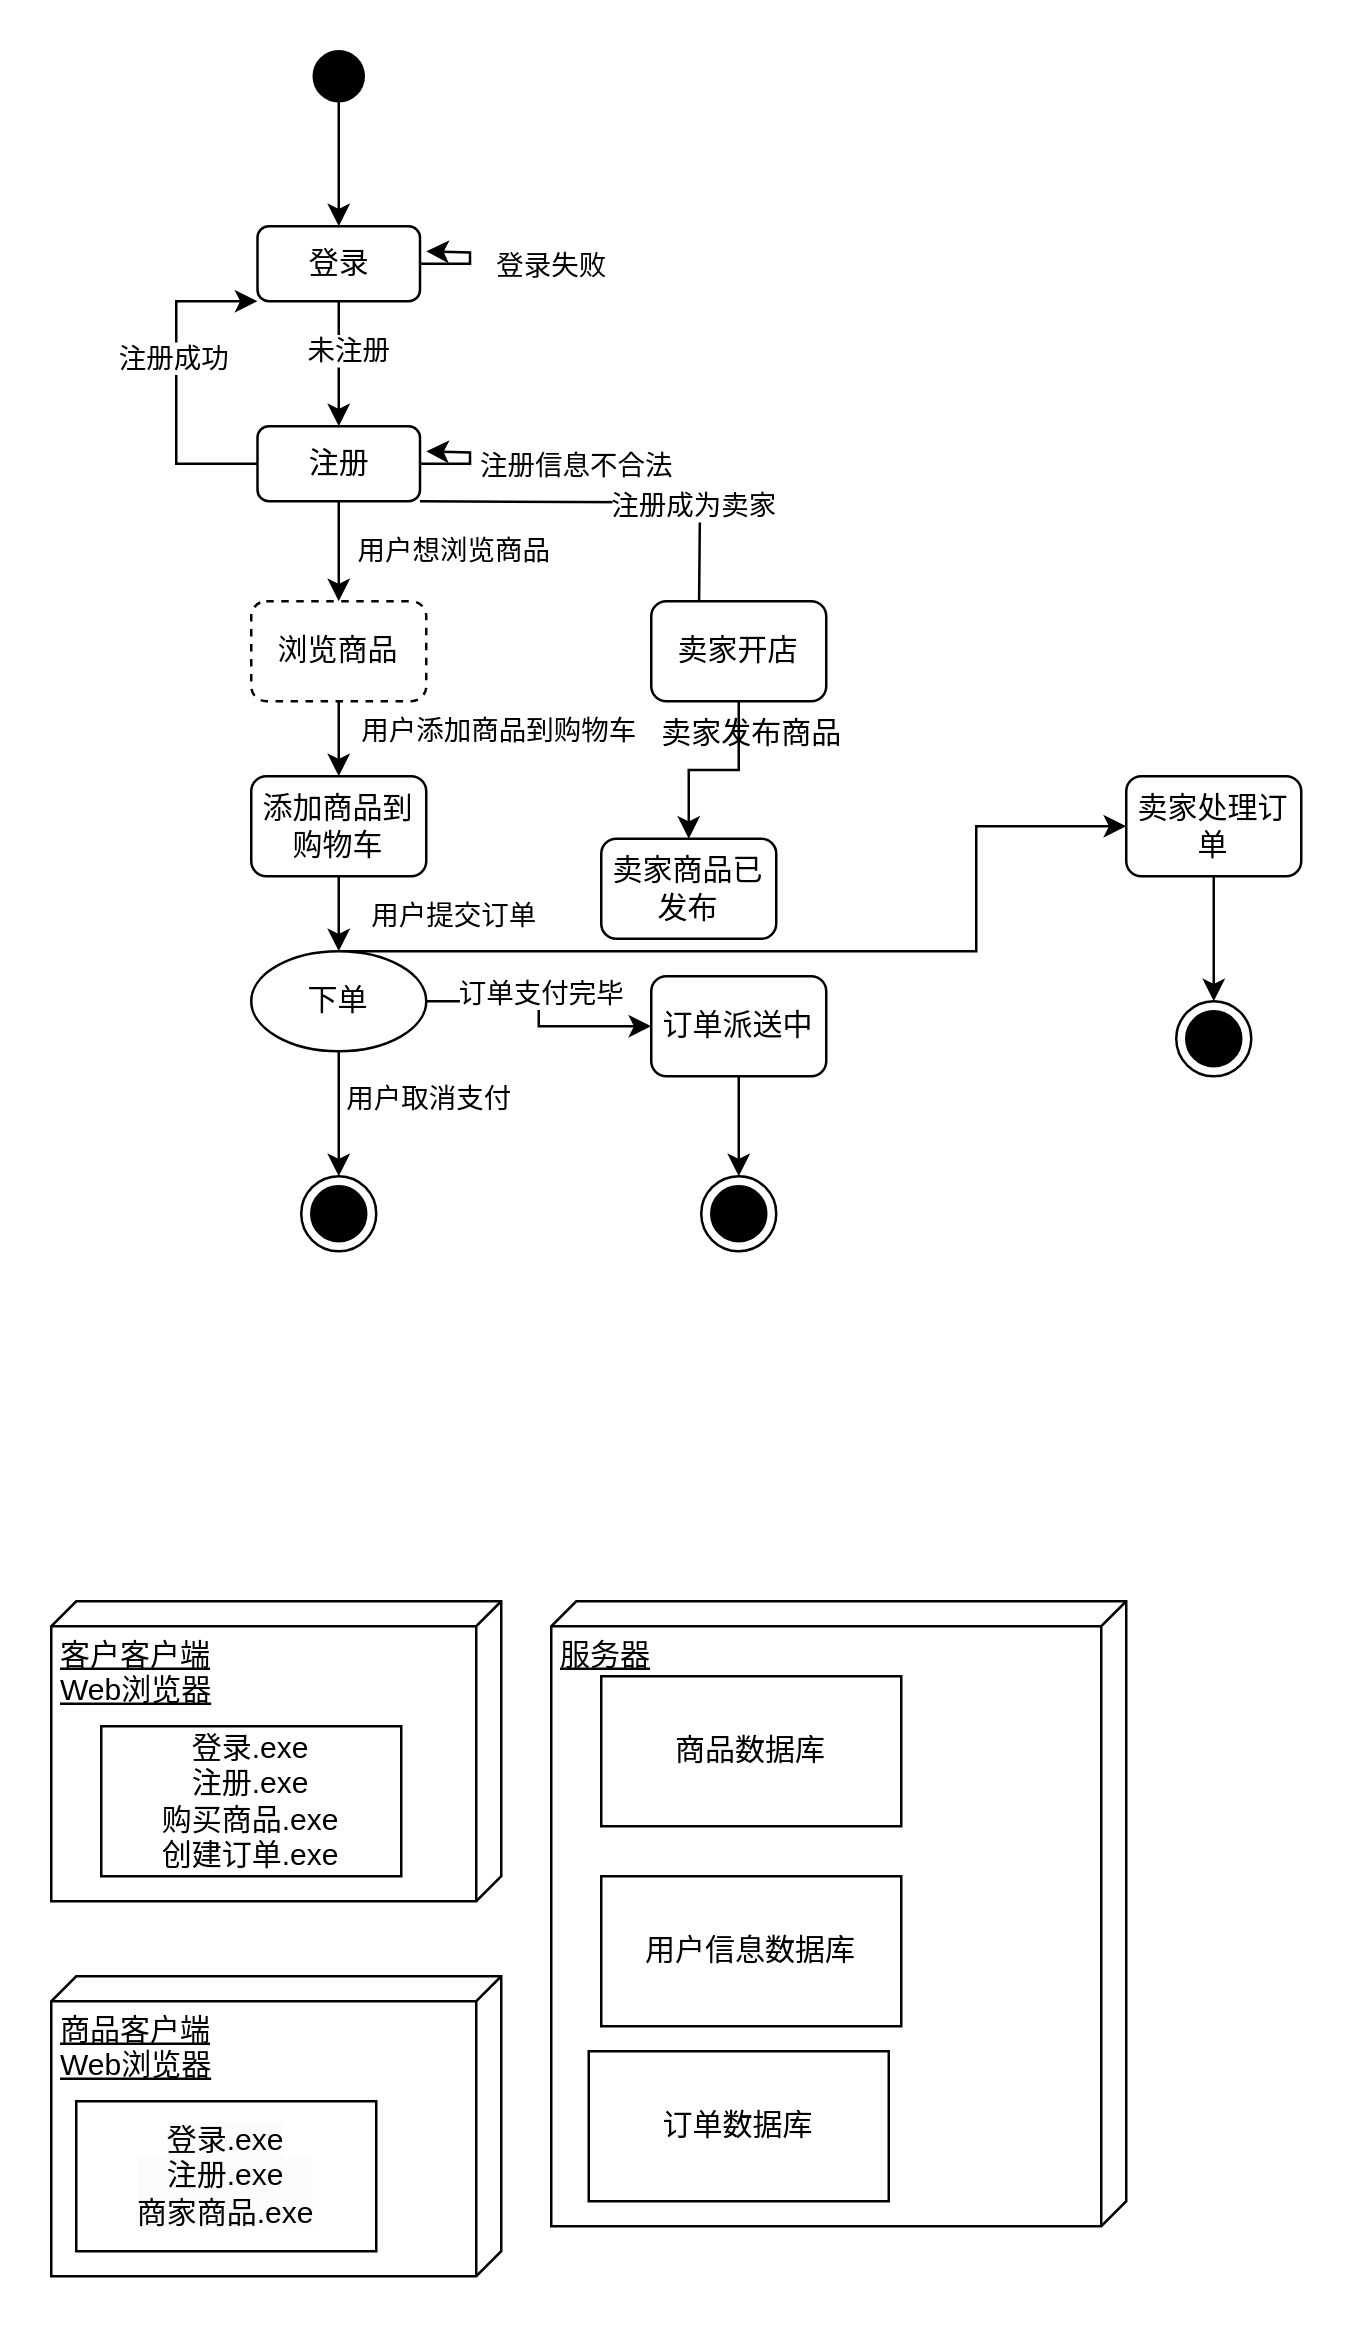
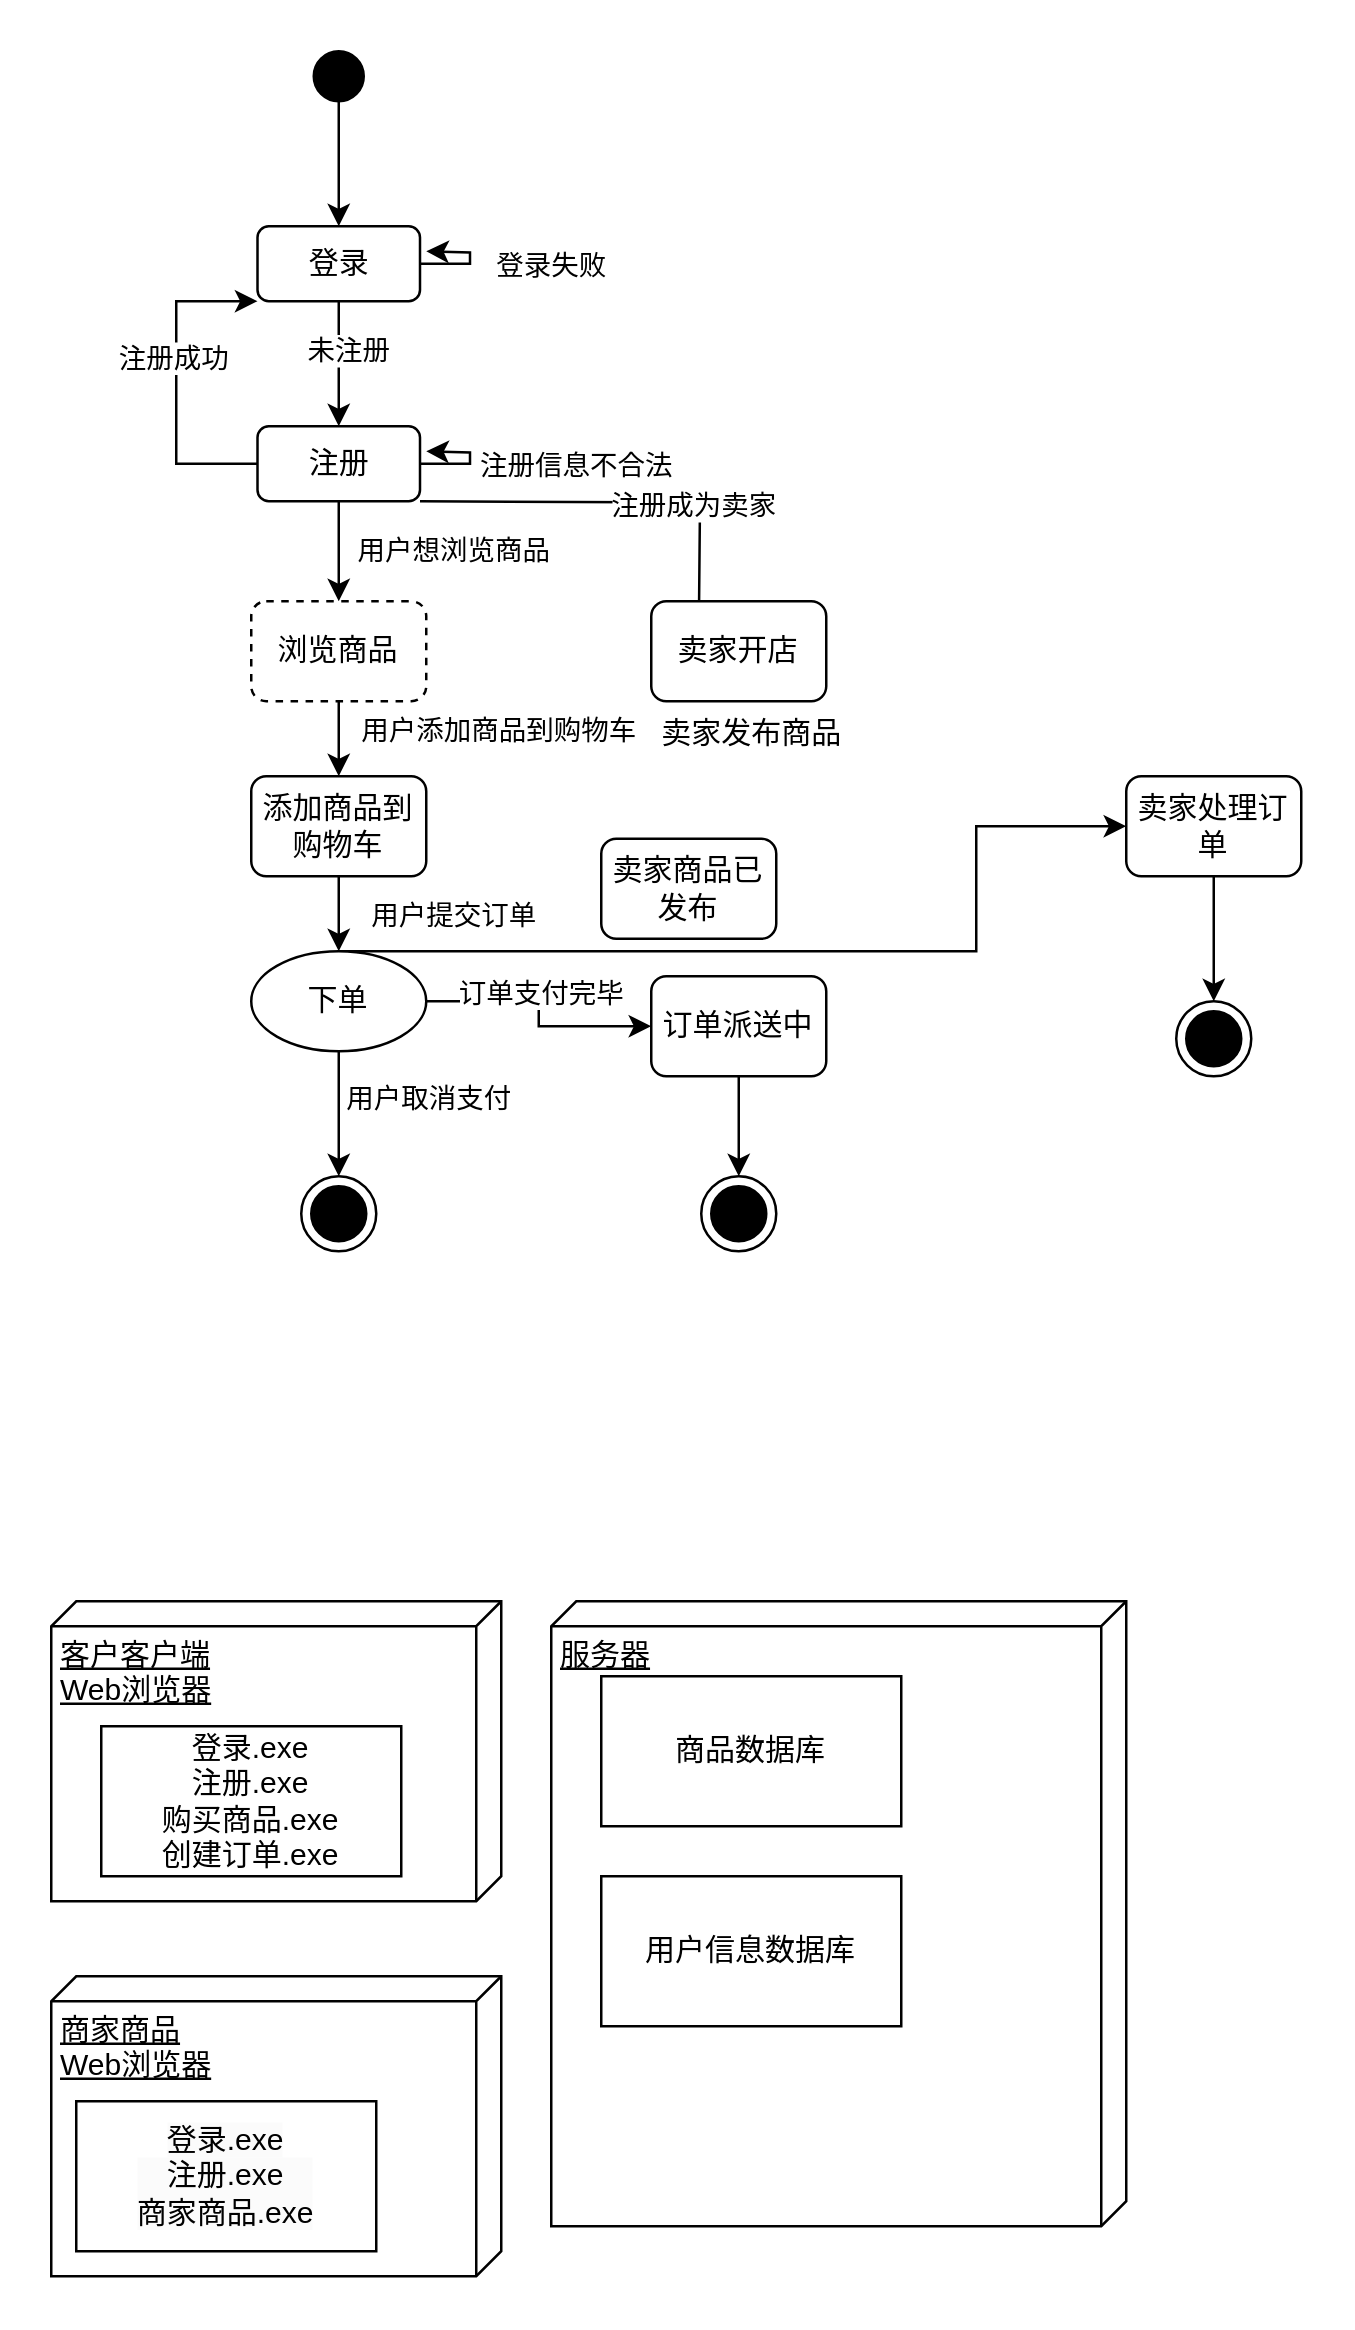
  <mxCell id="0" />
  <mxCell id="1" parent="0" />
  <mxCell id="2" style="edgeStyle=orthogonalEdgeStyle;rounded=0;orthogonalLoop=1;jettySize=auto;html=1;entryX=0.5;entryY=0;entryDx=0;entryDy=0;" edge="1" parent="1" source="3" target="8"><mxGeometry relative="1" as="geometry" /></mxCell>
  <mxCell id="3" value="" style="ellipse;fillColor=strokeColor;html=1;" vertex="1" parent="1"><mxGeometry x="125" y="20" width="20" height="20" as="geometry" /></mxCell>
  <mxCell id="4" style="edgeStyle=orthogonalEdgeStyle;rounded=0;orthogonalLoop=1;jettySize=auto;html=1;" edge="1" parent="1" source="8" target="17"><mxGeometry relative="1" as="geometry" /></mxCell>
  <mxCell id="5" value="未注册" style="edgeLabel;html=1;align=center;verticalAlign=middle;resizable=0;points=[];" vertex="1" connectable="0" parent="4"><mxGeometry x="-0.225" y="3" relative="1" as="geometry"><mxPoint as="offset" /></mxGeometry></mxCell>
  <mxCell id="6" style="edgeStyle=orthogonalEdgeStyle;rounded=0;orthogonalLoop=1;jettySize=auto;html=1;" edge="1" parent="1" source="8"><mxGeometry relative="1" as="geometry"><mxPoint x="170" y="100" as="targetPoint" /></mxGeometry></mxCell>
  <mxCell id="7" value="登录失败" style="edgeLabel;html=1;align=center;verticalAlign=middle;resizable=0;points=[];" vertex="1" connectable="0" parent="6"><mxGeometry x="0.001" y="-2" relative="1" as="geometry"><mxPoint x="30" y="1" as="offset" /></mxGeometry></mxCell>
  <mxCell id="8" value="登录" style="rounded=1;whiteSpace=wrap;html=1;" vertex="1" parent="1"><mxGeometry x="102.5" y="90" width="65" height="30" as="geometry" /></mxCell>
  <mxCell id="9" style="edgeStyle=orthogonalEdgeStyle;rounded=0;orthogonalLoop=1;jettySize=auto;html=1;" edge="1" parent="1" source="17"><mxGeometry relative="1" as="geometry"><mxPoint x="170" y="180" as="targetPoint" /></mxGeometry></mxCell>
  <mxCell id="10" value="注册信息不合法" style="edgeLabel;html=1;align=center;verticalAlign=middle;resizable=0;points=[];" vertex="1" connectable="0" parent="9"><mxGeometry x="-0.318" relative="1" as="geometry"><mxPoint x="48" as="offset" /></mxGeometry></mxCell>
  <mxCell id="11" style="edgeStyle=orthogonalEdgeStyle;rounded=0;orthogonalLoop=1;jettySize=auto;html=1;entryX=0;entryY=1;entryDx=0;entryDy=0;" edge="1" parent="1" source="17" target="8"><mxGeometry relative="1" as="geometry"><Array as="points"><mxPoint x="70" y="185" /><mxPoint x="70" y="120" /></Array></mxGeometry></mxCell>
  <mxCell id="12" value="注册成功" style="edgeLabel;html=1;align=center;verticalAlign=middle;resizable=0;points=[];" vertex="1" connectable="0" parent="11"><mxGeometry x="0.154" y="2" relative="1" as="geometry"><mxPoint as="offset" /></mxGeometry></mxCell>
  <mxCell id="13" style="edgeStyle=orthogonalEdgeStyle;rounded=0;orthogonalLoop=1;jettySize=auto;html=1;entryX=0.5;entryY=0;entryDx=0;entryDy=0;" edge="1" parent="1" source="17" target="20"><mxGeometry relative="1" as="geometry" /></mxCell>
  <mxCell id="14" value="用户想浏览商品" style="edgeLabel;html=1;align=center;verticalAlign=middle;resizable=0;points=[];" vertex="1" connectable="0" parent="13"><mxGeometry x="-0.486" y="2" relative="1" as="geometry"><mxPoint x="43" y="9" as="offset" /></mxGeometry></mxCell>
  <mxCell id="15" style="edgeStyle=orthogonalEdgeStyle;rounded=0;orthogonalLoop=1;jettySize=auto;html=1;entryX=0.5;entryY=0;entryDx=0;entryDy=0;" edge="1" parent="1"><mxGeometry relative="1" as="geometry"><mxPoint x="167.5" y="200.002" as="sourcePoint" /><mxPoint x="279" y="254.97" as="targetPoint" /></mxGeometry></mxCell>
  <mxCell id="16" value="注册成为卖家" style="edgeLabel;html=1;align=center;verticalAlign=middle;resizable=0;points=[];" vertex="1" connectable="0" parent="15"><mxGeometry x="0.308" y="-1" relative="1" as="geometry"><mxPoint as="offset" /></mxGeometry></mxCell>
  <mxCell id="17" value="注册" style="rounded=1;whiteSpace=wrap;html=1;" vertex="1" parent="1"><mxGeometry x="102.5" y="170" width="65" height="30" as="geometry" /></mxCell>
  <mxCell id="18" style="edgeStyle=orthogonalEdgeStyle;rounded=0;orthogonalLoop=1;jettySize=auto;html=1;entryX=0.5;entryY=0;entryDx=0;entryDy=0;" edge="1" parent="1" source="20" target="29"><mxGeometry relative="1" as="geometry" /></mxCell>
  <mxCell id="19" value="用户添加商品到购物车" style="edgeLabel;html=1;align=center;verticalAlign=middle;resizable=0;points=[];" vertex="1" connectable="0" parent="18"><mxGeometry x="-0.655" y="-1" relative="1" as="geometry"><mxPoint x="64" y="2" as="offset" /></mxGeometry></mxCell>
  <mxCell id="20" value="浏览商品" style="rounded=1;whiteSpace=wrap;html=1;dashed=1;" vertex="1" parent="1"><mxGeometry x="100" y="240" width="70" height="40" as="geometry" /></mxCell>
  <mxCell id="21" style="edgeStyle=orthogonalEdgeStyle;rounded=0;orthogonalLoop=1;jettySize=auto;html=1;entryX=0.5;entryY=0;entryDx=0;entryDy=0;" edge="1" parent="1" source="26" target="30"><mxGeometry relative="1" as="geometry" /></mxCell>
  <mxCell id="22" value="用户取消支付" style="edgeLabel;html=1;align=center;verticalAlign=middle;resizable=0;points=[];" vertex="1" connectable="0" parent="21"><mxGeometry x="-0.29" y="1" relative="1" as="geometry"><mxPoint x="34" as="offset" /></mxGeometry></mxCell>
  <mxCell id="23" style="edgeStyle=orthogonalEdgeStyle;rounded=0;orthogonalLoop=1;jettySize=auto;html=1;entryX=0;entryY=0.5;entryDx=0;entryDy=0;" edge="1" parent="1" source="26" target="32"><mxGeometry relative="1" as="geometry" /></mxCell>
  <mxCell id="24" value="订单支付完毕" style="edgeLabel;html=1;align=center;verticalAlign=middle;resizable=0;points=[];" vertex="1" connectable="0" parent="23"><mxGeometry x="0.026" relative="1" as="geometry"><mxPoint y="-10" as="offset" /></mxGeometry></mxCell>
  <mxCell id="25" style="edgeStyle=orthogonalEdgeStyle;rounded=0;orthogonalLoop=1;jettySize=auto;html=1;entryX=0;entryY=0.5;entryDx=0;entryDy=0;" edge="1" parent="1" source="26" target="39"><mxGeometry relative="1" as="geometry"><Array as="points"><mxPoint x="390" y="380" /><mxPoint x="390" y="330" /></Array></mxGeometry></mxCell>
  <mxCell id="26" value="下单" style="ellipse;whiteSpace=wrap;html=1;" vertex="1" parent="1"><mxGeometry x="100" y="380" width="70" height="40" as="geometry" /></mxCell>
  <mxCell id="27" style="edgeStyle=orthogonalEdgeStyle;rounded=0;orthogonalLoop=1;jettySize=auto;html=1;entryX=0.5;entryY=0;entryDx=0;entryDy=0;" edge="1" parent="1" source="29" target="26"><mxGeometry relative="1" as="geometry" /></mxCell>
  <mxCell id="28" value="用户提交订单" style="edgeLabel;html=1;align=center;verticalAlign=middle;resizable=0;points=[];" vertex="1" connectable="0" parent="27"><mxGeometry x="0.404" relative="1" as="geometry"><mxPoint x="45" as="offset" /></mxGeometry></mxCell>
  <mxCell id="29" value="添加商品到购物车" style="rounded=1;whiteSpace=wrap;html=1;" vertex="1" parent="1"><mxGeometry x="100" y="310" width="70" height="40" as="geometry" /></mxCell>
  <mxCell id="30" value="" style="ellipse;html=1;shape=endState;fillColor=strokeColor;" vertex="1" parent="1"><mxGeometry x="120" y="470" width="30" height="30" as="geometry" /></mxCell>
  <mxCell id="31" style="edgeStyle=orthogonalEdgeStyle;rounded=0;orthogonalLoop=1;jettySize=auto;html=1;entryX=0.5;entryY=0;entryDx=0;entryDy=0;" edge="1" parent="1" source="32" target="33"><mxGeometry relative="1" as="geometry" /></mxCell>
  <mxCell id="32" value="订单派送中" style="rounded=1;whiteSpace=wrap;html=1;" vertex="1" parent="1"><mxGeometry x="260" y="390" width="70" height="40" as="geometry" /></mxCell>
  <mxCell id="33" value="" style="ellipse;html=1;shape=endState;fillColor=strokeColor;" vertex="1" parent="1"><mxGeometry x="280" y="470" width="30" height="30" as="geometry" /></mxCell>
- <mxCell id="34" style="edgeStyle=orthogonalEdgeStyle;rounded=0;orthogonalLoop=1;jettySize=auto;html=1;entryX=0.5;entryY=0;entryDx=0;entryDy=0;" edge="1" parent="1" source="35" target="36"><mxGeometry relative="1" as="geometry" /></mxCell>
  <mxCell id="35" value="卖家开店" style="rounded=1;whiteSpace=wrap;html=1;" vertex="1" parent="1"><mxGeometry x="260" y="240" width="70" height="40" as="geometry" /></mxCell>
  <mxCell id="36" value="卖家商品已发布" style="rounded=1;whiteSpace=wrap;html=1;" vertex="1" parent="1"><mxGeometry x="240" y="335" width="70" height="40" as="geometry" /></mxCell>
  <mxCell id="37" value="卖家发布商品" style="text;html=1;align=center;verticalAlign=middle;resizable=0;points=[];autosize=1;strokeColor=none;fillColor=none;" vertex="1" parent="1"><mxGeometry x="250" y="278" width="100" height="30" as="geometry" /></mxCell>
  <mxCell id="38" style="edgeStyle=orthogonalEdgeStyle;rounded=0;orthogonalLoop=1;jettySize=auto;html=1;entryX=0.5;entryY=0;entryDx=0;entryDy=0;" edge="1" parent="1" source="39" target="40"><mxGeometry relative="1" as="geometry" /></mxCell>
  <mxCell id="39" value="卖家处理订单" style="rounded=1;whiteSpace=wrap;html=1;" vertex="1" parent="1"><mxGeometry x="450" y="310" width="70" height="40" as="geometry" /></mxCell>
  <mxCell id="40" value="" style="ellipse;html=1;shape=endState;fillColor=strokeColor;" vertex="1" parent="1"><mxGeometry x="470" y="400" width="30" height="30" as="geometry" /></mxCell>
  <mxCell id="41" value="客户客户端&lt;div&gt;Web浏览器&lt;/div&gt;" style="verticalAlign=top;align=left;spacingTop=8;spacingLeft=2;spacingRight=12;shape=cube;size=10;direction=south;fontStyle=4;html=1;whiteSpace=wrap;" vertex="1" parent="1"><mxGeometry x="20" y="640" width="180" height="120" as="geometry" /></mxCell>
- <mxCell id="42" value="商品客户端&lt;div&gt;Web浏览器&lt;/div&gt;&lt;div&gt;&lt;br&gt;&lt;/div&gt;&lt;div&gt;&lt;br&gt;&lt;/div&gt;" style="verticalAlign=top;align=left;spacingTop=8;spacingLeft=2;spacingRight=12;shape=cube;size=10;direction=south;fontStyle=4;html=1;whiteSpace=wrap;" vertex="1" parent="1"><mxGeometry x="20" y="790" width="180" height="120" as="geometry" /></mxCell>
+ <mxCell id="42" value="商家商品&lt;div&gt;Web浏览器&lt;/div&gt;&lt;div&gt;&lt;br&gt;&lt;/div&gt;&lt;div&gt;&lt;br&gt;&lt;/div&gt;" style="verticalAlign=top;align=left;spacingTop=8;spacingLeft=2;spacingRight=12;shape=cube;size=10;direction=south;fontStyle=4;html=1;whiteSpace=wrap;" vertex="1" parent="1"><mxGeometry x="20" y="790" width="180" height="120" as="geometry" /></mxCell>
  <mxCell id="43" value="服务器" style="verticalAlign=top;align=left;spacingTop=8;spacingLeft=2;spacingRight=12;shape=cube;size=10;direction=south;fontStyle=4;html=1;whiteSpace=wrap;" vertex="1" parent="1"><mxGeometry x="220" y="640" width="230" height="250" as="geometry" /></mxCell>
  <mxCell id="44" value="&lt;span style=&quot;color: rgb(0, 0, 0); font-family: Helvetica; font-size: 12px; font-style: normal; font-variant-ligatures: normal; font-variant-caps: normal; font-weight: 400; letter-spacing: normal; orphans: 2; text-align: center; text-indent: 0px; text-transform: none; widows: 2; word-spacing: 0px; -webkit-text-stroke-width: 0px; white-space: normal; background-color: rgb(251, 251, 251); text-decoration-thickness: initial; text-decoration-style: initial; text-decoration-color: initial; display: inline !important; float: none;&quot;&gt;登录.exe&lt;/span&gt;&lt;div style=&quot;forced-color-adjust: none; color: rgb(0, 0, 0); font-family: Helvetica; font-size: 12px; font-style: normal; font-variant-ligatures: normal; font-variant-caps: normal; font-weight: 400; letter-spacing: normal; orphans: 2; text-align: center; text-indent: 0px; text-transform: none; widows: 2; word-spacing: 0px; -webkit-text-stroke-width: 0px; white-space: normal; background-color: rgb(251, 251, 251); text-decoration-thickness: initial; text-decoration-style: initial; text-decoration-color: initial;&quot;&gt;注册.exe&lt;/div&gt;&lt;div style=&quot;forced-color-adjust: none; color: rgb(0, 0, 0); font-family: Helvetica; font-size: 12px; font-style: normal; font-variant-ligatures: normal; font-variant-caps: normal; font-weight: 400; letter-spacing: normal; orphans: 2; text-align: center; text-indent: 0px; text-transform: none; widows: 2; word-spacing: 0px; -webkit-text-stroke-width: 0px; white-space: normal; background-color: rgb(251, 251, 251); text-decoration-thickness: initial; text-decoration-style: initial; text-decoration-color: initial;&quot;&gt;商家商品.exe&lt;/div&gt;" style="rounded=0;whiteSpace=wrap;html=1;" vertex="1" parent="1"><mxGeometry x="30" y="840" width="120" height="60" as="geometry" /></mxCell>
  <mxCell id="45" value="登录.exe&lt;div&gt;注册.exe&lt;/div&gt;&lt;div&gt;购买商品.exe&lt;/div&gt;&lt;div&gt;创建订单.exe&lt;/div&gt;" style="rounded=0;whiteSpace=wrap;html=1;" vertex="1" parent="1"><mxGeometry x="40" y="690" width="120" height="60" as="geometry" /></mxCell>
  <mxCell id="46" value="商品数据库" style="rounded=0;whiteSpace=wrap;html=1;" vertex="1" parent="1"><mxGeometry x="240" y="670" width="120" height="60" as="geometry" /></mxCell>
  <mxCell id="47" value="用户信息数据库" style="rounded=0;whiteSpace=wrap;html=1;" vertex="1" parent="1"><mxGeometry x="240" y="750" width="120" height="60" as="geometry" /></mxCell>
- <mxCell id="48" value="订单数据库" style="rounded=0;whiteSpace=wrap;html=1;" vertex="1" parent="1"><mxGeometry x="235" y="820" width="120" height="60" as="geometry" /></mxCell>
